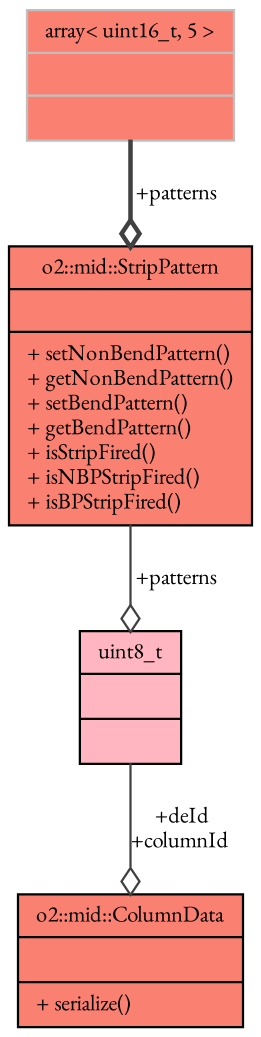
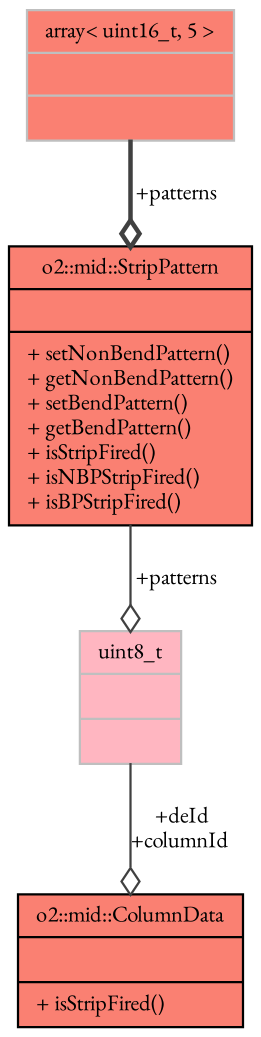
  digraph {
    fontname="EB Garamond"
    node [color=black fillcolor=salmon fontname="EB Garamond" fontsize=10 shape=record style=filled]
    edge [arrowhead=odiamond color=grey25 fontname="EB Garamond" fontsize=10 labelfontname=Helvetica labelfontsize=10 style=solid]
-   n1 [fontcolor=black height=0.2 label="{o2::mid::ColumnData\n||+ serialize()\l}" width=0.4]
-   n2 [fillcolor=lightpink height=0.2 label="{uint8_t\n||}" width=0.4]
+   n1 [fontcolor=black height=0.2 label="{o2::mid::ColumnData\n||+ isStripFired()\l}" width=0.4]
+   n2 [color=grey75 fillcolor=lightpink height=0.2 label="{uint8_t\n||}" width=0.4]
    n3 [height=0.2 label="{o2::mid::StripPattern\n||+ setNonBendPattern()\l+ getNonBendPattern()\l+ setBendPattern()\l+ getBendPattern()\l+ isStripFired()\l+ isNBPStripFired()\l+ isBPStripFired()\l}" width=0.4]
    n4 [color=grey75 height=0.2 label="{array\< uint16_t, 5 \>\n||}" width=0.4]
    n2 -> n1 [label=" +deId\n+columnId"]
    n3 -> n2 [label=" +patterns"]
    n4 -> n3 [label=" +patterns" style=bold]
  }
